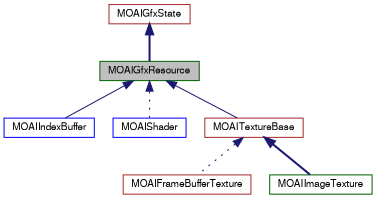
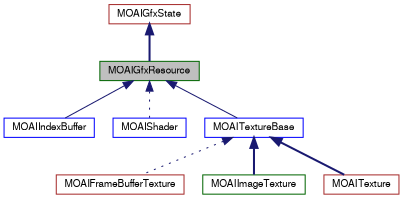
  digraph {
    node [color=brown fillcolor=white fontname=FreeSans fontsize=10 shape=record style=filled]
    edge [color=midnightblue dir=back fontname=FreeSans fontsize=10 labelfontname=FreeSans labelfontsize=10 style=bold]
    n1 [color=darkgreen fillcolor=grey75 fontcolor=black height=0.2 label=MOAIGfxResource width=0.4]
    n2 [color=blue height=0.2 label=MOAIIndexBuffer width=0.4]
    n3 [color=blue height=0.2 label=MOAIShader width=0.4]
-   n4 [height=0.2 label=MOAITextureBase width=0.4]
+   n4 [color=blue height=0.2 label=MOAITextureBase width=0.4]
    n5 [height=0.2 label=MOAIFrameBufferTexture width=0.4]
    n6 [color=darkgreen height=0.2 label=MOAIImageTexture width=0.4]
+   n7 [height=0.2 label=MOAITexture width=0.4]
    n8 [height=0.2 label=MOAIGfxState width=0.4]
    n1 -> n2 [style=solid]
    n1 -> n3 [style=dotted]
    n1 -> n4 [style=solid]
    n4 -> n5 [style=dotted]
    n4 -> n6
+   n4 -> n7
    n8 -> n1
  }
